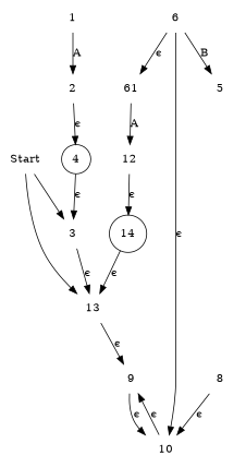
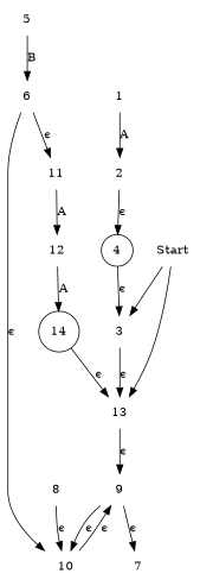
  digraph {
    node [shape=plaintext]
    Start [shape=none]
    n2 [label=3]
    n3 [label=13]
    n4 [label=9]
    n5 [label=1]
    n6 [label=2]
    n7 [label=4 shape=circle]
    n8 [label=5]
    n9 [label=6]
    n10 [label=10]
-   n11 [label=61]
+   n11 [label=11]
+   n12 [label=7]
    n13 [label=8]
    n14 [label=12]
    n15 [label=14 shape=circle]
    Start -> n2
    Start -> n3
    n2 -> n3 [label="ϵ"]
    n3 -> n4 [label="ϵ"]
    n4 -> n10 [label="ϵ"]
+   n4 -> n12 [label="ϵ"]
    n5 -> n6 [label=A]
    n6 -> n7 [label="ϵ"]
    n7 -> n2 [label="ϵ"]
-   n9 -> n8 [label=B]
+   n8 -> n9 [label=B]
    n9 -> n10 [label="ϵ"]
    n9 -> n11 [label="ϵ"]
    n10 -> n4 [label="ϵ"]
    n11 -> n14 [label=A]
    n13 -> n10 [label="ϵ"]
-   n14 -> n15 [label="ϵ"]
+   n14 -> n15 [label=A]
    n15 -> n3 [label="ϵ"]
  }
